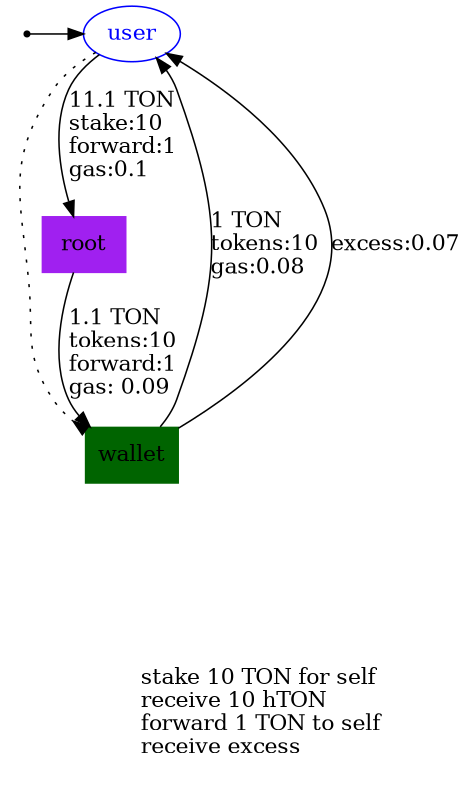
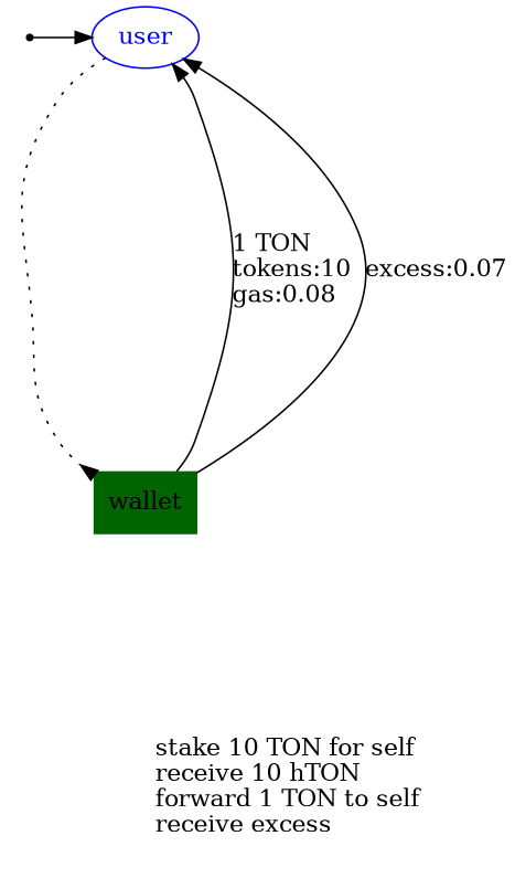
  digraph {
    label="\n        stake 10 TON for self\l        receive 10 hTON\l        forward 1 TON to self\l        receive excess\l        "
    splines=spline
    node [shape=box]
    external [shape=point]
    user [color=blue fontcolor=blue shape=oval]
    wallet [color=darkgreen style=filled]
-   root [color=purple style=filled]
    subgraph sub_1 {
      rank=min
      external
      user
    }
    subgraph sub_2 {
      rank=max
      wallet
    }
    external -> user
    user -> wallet [arrowhead=inv style=dotted]
-   user -> root [label="11.1 TON\lstake:10\lforward:1\lgas:0.1\l"]
    wallet -> user [label="1 TON\ltokens:10\lgas:0.08\l"]
    wallet -> user [label="excess:0.07\l"]
-   root -> wallet [label="1.1 TON\ltokens:10\lforward:1\lgas: 0.09\l"]
  }
